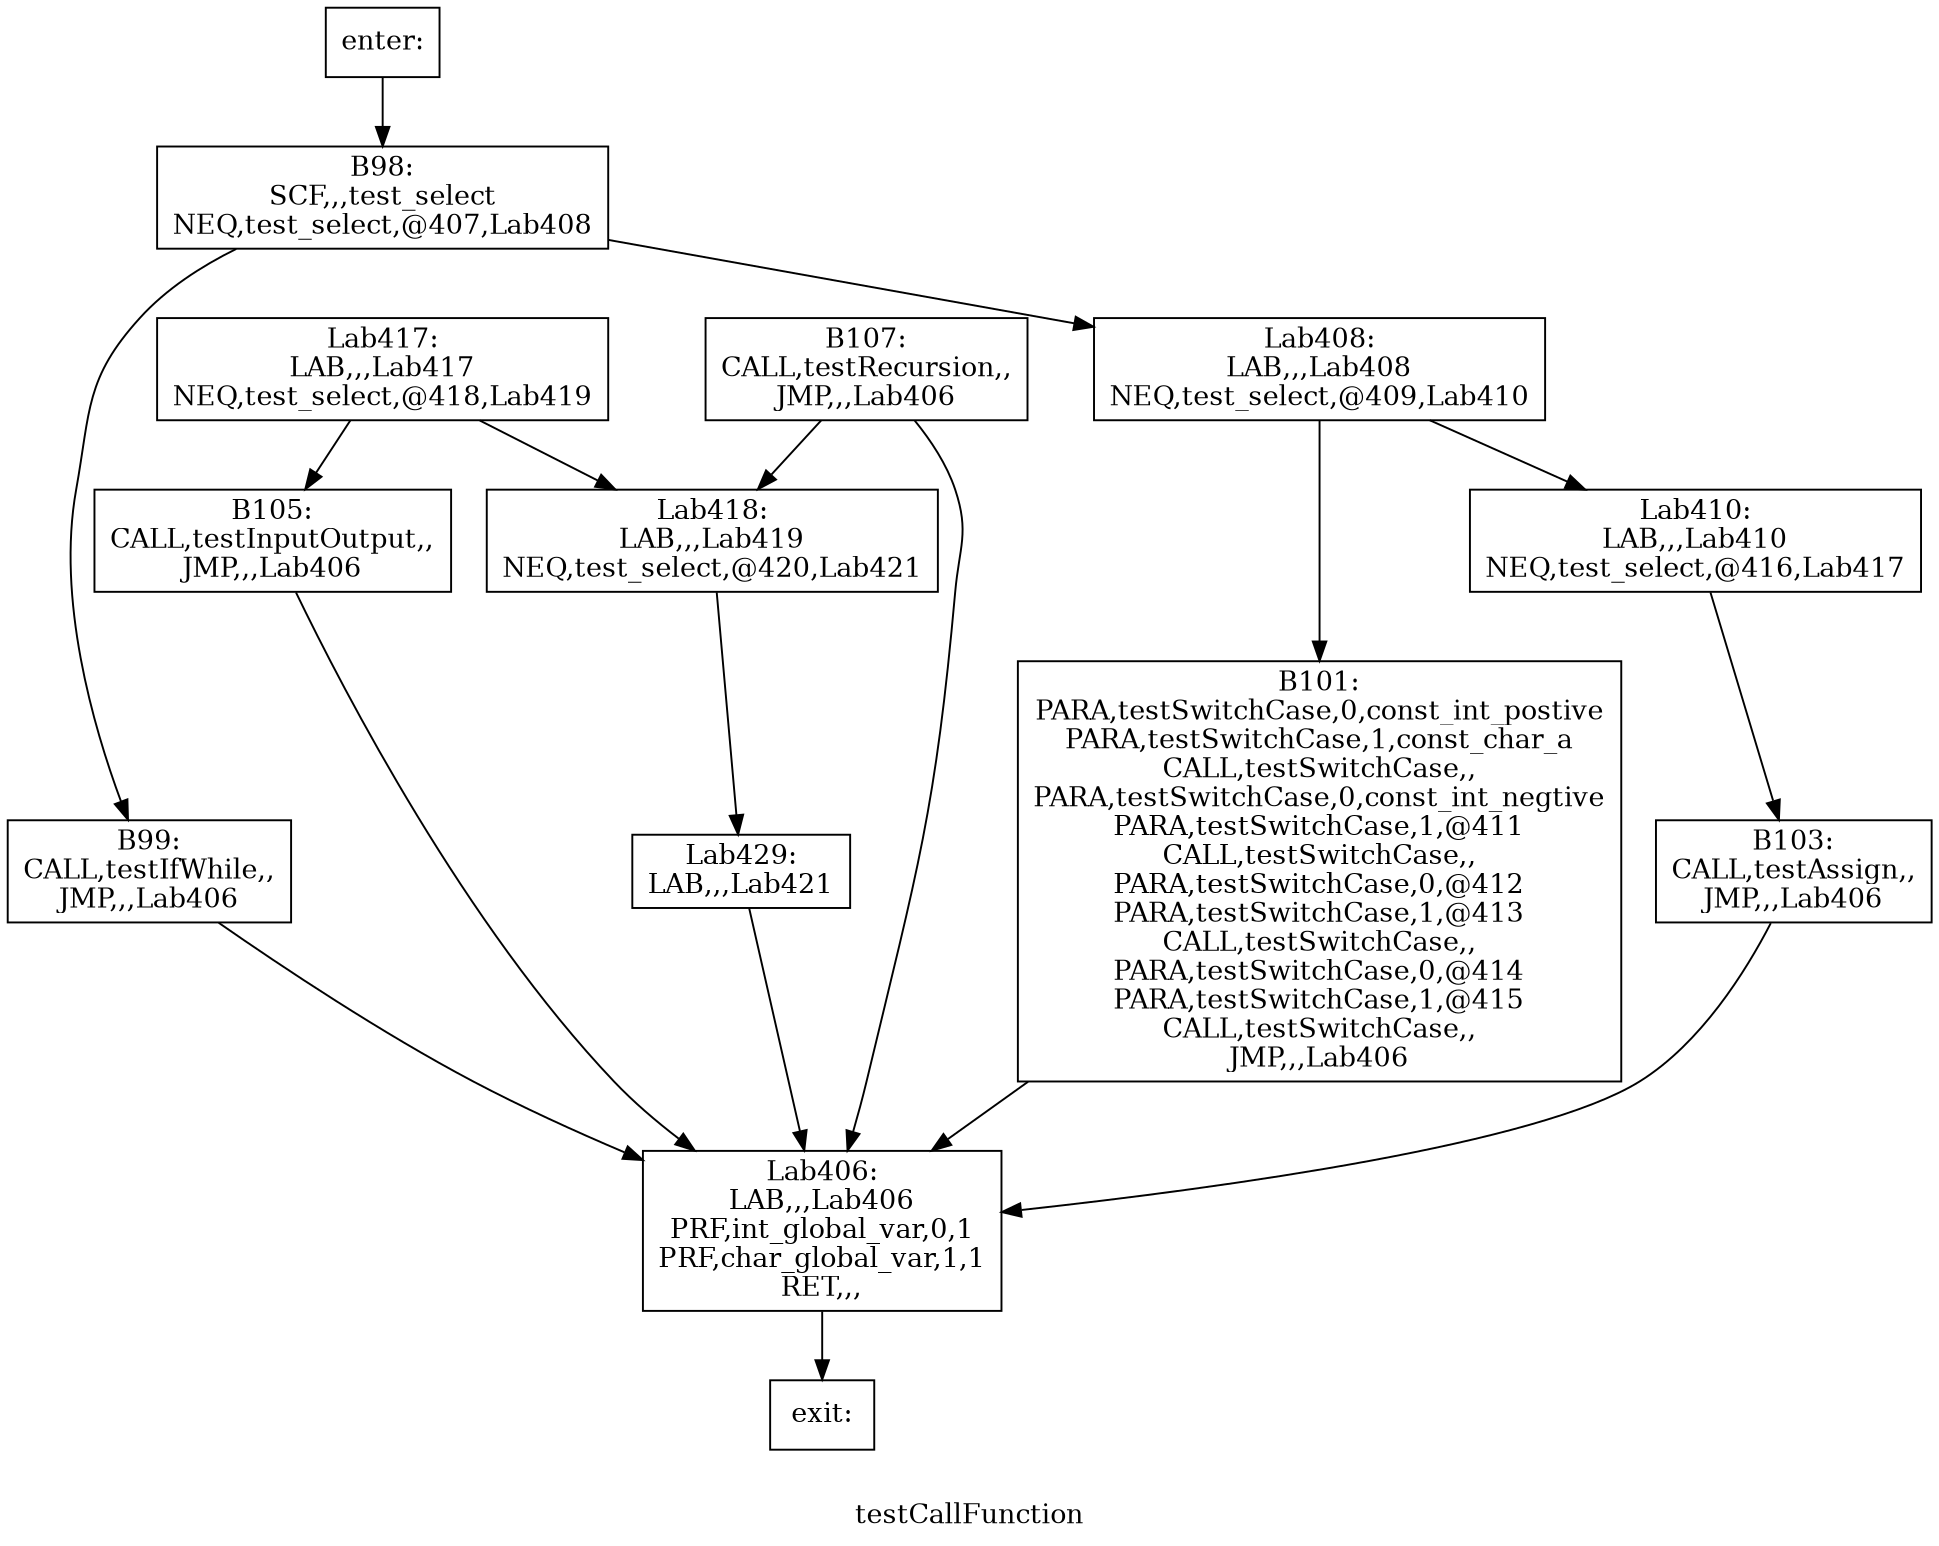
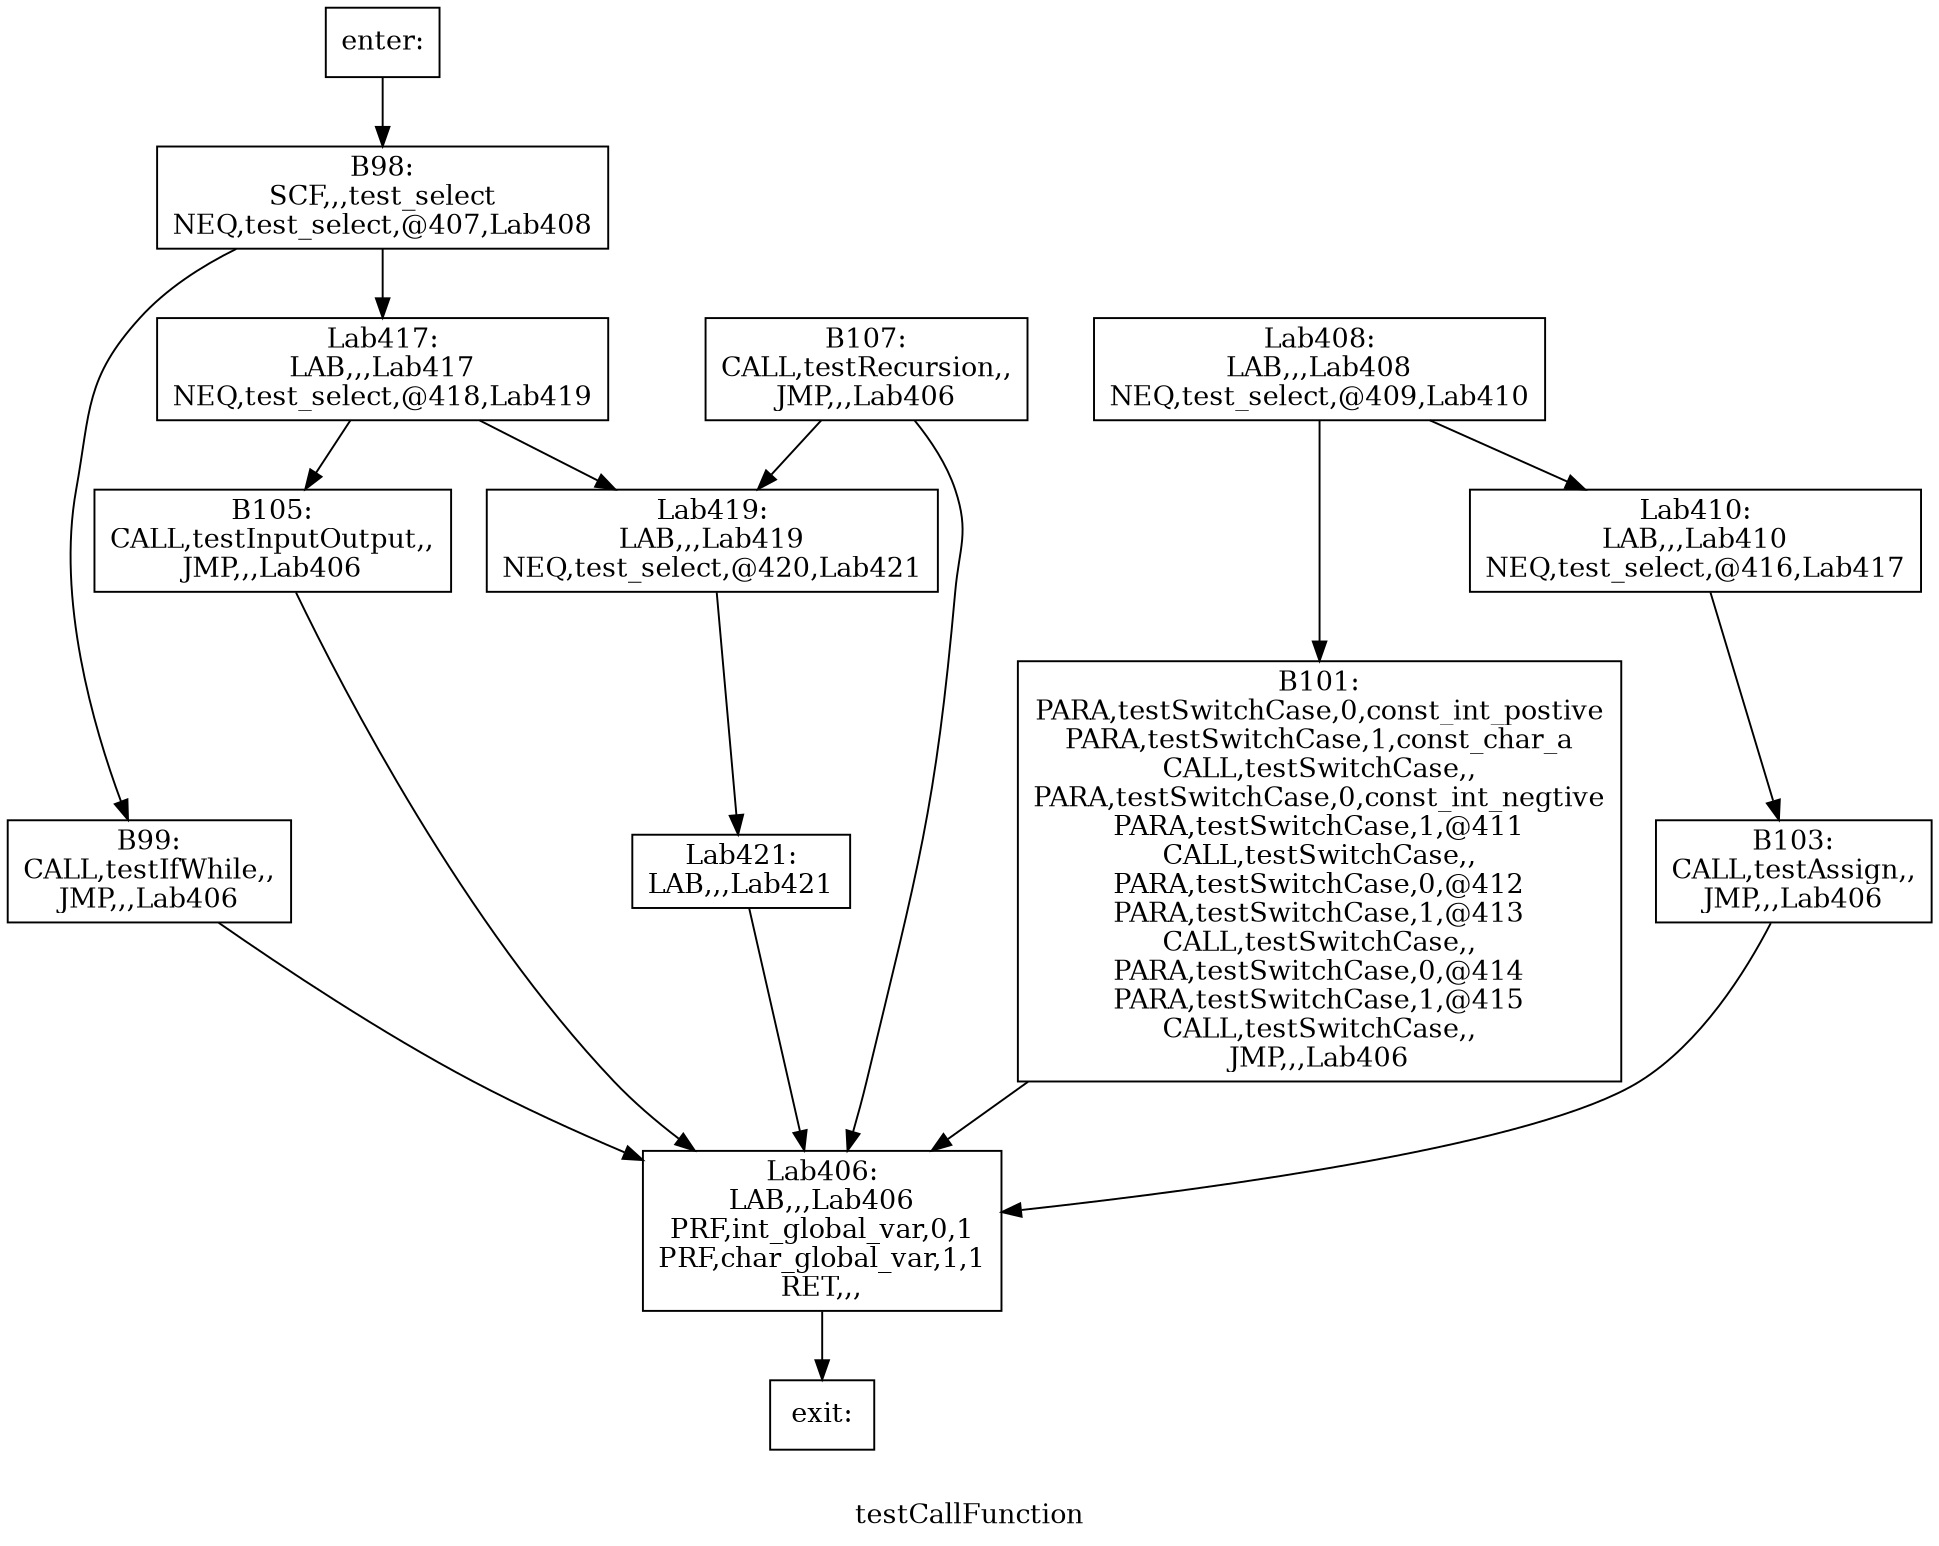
  digraph {
    fontname="DejaVu Serif"
    label=testCallFunction
    node [fontname="DejaVu Serif" shape=box]
    edge [fontname="DejaVu Serif"]
    n1 [label="B101:\nPARA,testSwitchCase,0,const_int_postive\nPARA,testSwitchCase,1,const_char_a\nCALL,testSwitchCase,,\nPARA,testSwitchCase,0,const_int_negtive\nPARA,testSwitchCase,1,@411\nCALL,testSwitchCase,,\nPARA,testSwitchCase,0,@412\nPARA,testSwitchCase,1,@413\nCALL,testSwitchCase,,\nPARA,testSwitchCase,0,@414\nPARA,testSwitchCase,1,@415\nCALL,testSwitchCase,,\nJMP,,,Lab406\n"]
    n2 [label="Lab406:\nLAB,,,Lab406\nPRF,int_global_var,0,1\nPRF,char_global_var,1,1\nRET,,,\n"]
    n3 [label="exit:\n"]
    n4 [label="B103:\nCALL,testAssign,,\nJMP,,,Lab406\n"]
    n5 [label="B105:\nCALL,testInputOutput,,\nJMP,,,Lab406\n"]
    n6 [label="B107:\nCALL,testRecursion,,\nJMP,,,Lab406\n"]
-   n7 [label="Lab418:\nLAB,,,Lab419\nNEQ,test_select,@420,Lab421\n"]
+   n7 [label="Lab419:\nLAB,,,Lab419\nNEQ,test_select,@420,Lab421\n"]
    n8 [label="B98:\nSCF,,,test_select\nNEQ,test_select,@407,Lab408\n"]
    n9 [label="B99:\nCALL,testIfWhile,,\nJMP,,,Lab406\n"]
    n10 [label="Lab408:\nLAB,,,Lab408\nNEQ,test_select,@409,Lab410\n"]
    n11 [label="Lab410:\nLAB,,,Lab410\nNEQ,test_select,@416,Lab417\n"]
    n12 [label="Lab417:\nLAB,,,Lab417\nNEQ,test_select,@418,Lab419\n"]
-   n13 [label="Lab429:\nLAB,,,Lab421\n"]
+   n13 [label="Lab421:\nLAB,,,Lab421\n"]
    n14 [label="enter:\n"]
    n1 -> n2
    n2 -> n3
    n4 -> n2
    n5 -> n2
    n6 -> n2
    n6 -> n7
    n7 -> n13
    n8 -> n9
-   n8 -> n10
+   n8 -> n12
    n9 -> n2
    n10 -> n1
    n10 -> n11
    n11 -> n4
    n12 -> n5
    n12 -> n7
    n13 -> n2
    n14 -> n8
  }
